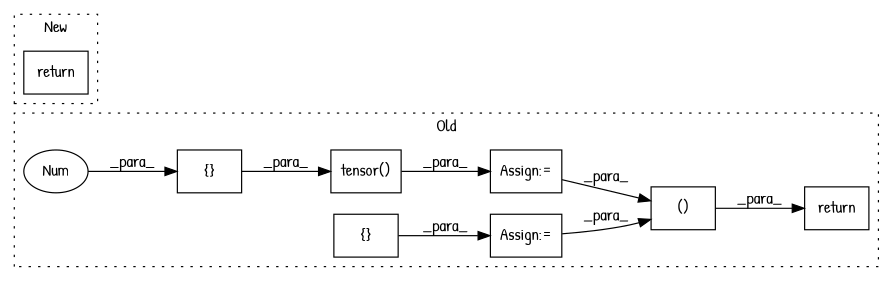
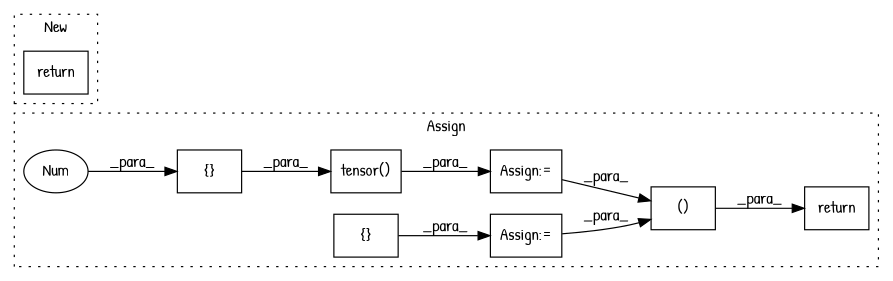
  digraph {
    rankdir=LR
    fontname="Patrick Hand"
    node [a=93 l=7 shape=box fontname="Patrick Hand"]
    edge [fontname="Patrick Hand"]
    n1 [a=75 l="13,1" label="tensor()" s="5748,5765"]
    n2 [label=return s=6257]
    n3 [a=54 l=33 label="()" s=6274]
    n4 [a=68 l=3 label="Assign:=" s=6031]
    n5 [a=59 l="1,0" label="{}" s="5761,5764"]
    n6 [a=76 l=2 label=Num s=5762 shape=ellipse]
    n7 [a=59 l="1,0" label="{}" s="6047,6050"]
    n8 [a=68 l=3 label="Assign:=" s=5745]
    n9 [label=return s=13156]
    subgraph cluster_1 {
-     label=Old
+     label=Assign
      style=dotted
      n1
      n2
      n3
      n4
      n5
      n6
      n7
      n8
    }
    subgraph cluster_2 {
      label=New
      style=dotted
      n9
    }
    n1 -> n8 [label=_para_]
    n3 -> n2 [label=_para_]
    n4 -> n3 [label=_para_]
    n5 -> n1 [label=_para_]
    n6 -> n5 [label=_para_]
    n7 -> n4 [label=_para_]
    n8 -> n3 [label=_para_]
  }
